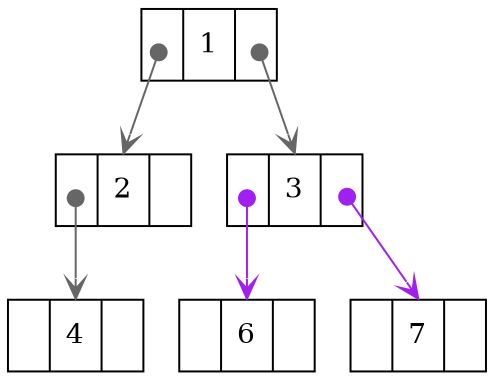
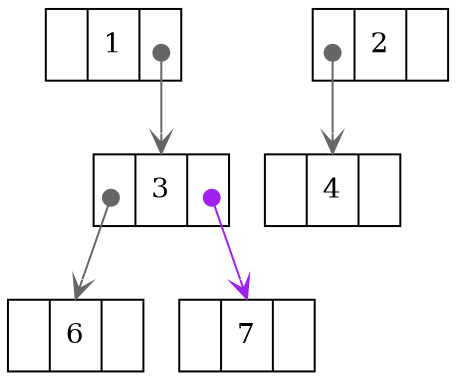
  digraph {
    splines=line
    node [shape=record]
    edge [arrowhead=vee arrowtail=dot color=gray40 dir=both headport=data tailclip=false tailport="left:B"]
    n1 [label=" <left>  | <data> 1| <right> "]
    n2 [label=" <left>  | <data> 2| <right> "]
    n3 [label=" <left>  | <data> 3| <right> "]
    n4 [label=" <left>  | <data> 4| <right> "]
    n5 [label=" <left>  | <data> 6| <right> "]
    n6 [label=" <left>  | <data> 7| <right> "]
-   n1 -> n2
    n1 -> n3 [tailport="right:B"]
    n2 -> n4
-   n3 -> n5 [color=purple]
+   n3 -> n5
    n3 -> n6 [color=purple tailport="right:B"]
  }
